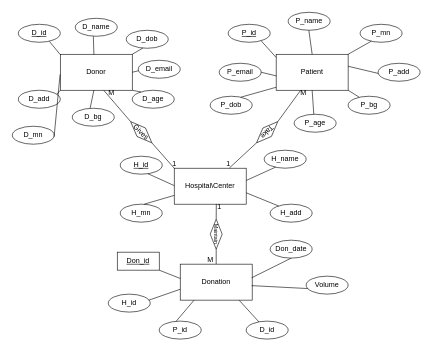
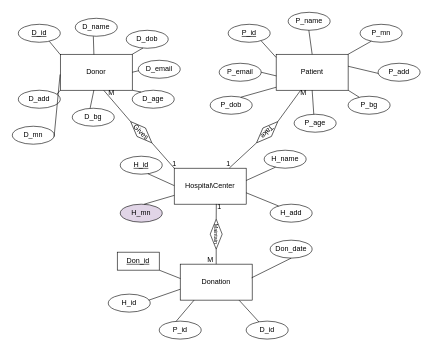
  <mxCell id="0" />
  <mxCell id="1" parent="0" />
  <mxCell id="2" value="Donor" style="rounded=0;whiteSpace=wrap;html=1;" vertex="1" parent="1"><mxGeometry x="100" y="90" width="120" height="60" as="geometry" /></mxCell>
  <mxCell id="3" value="Donation" style="rounded=0;whiteSpace=wrap;html=1;" vertex="1" parent="1"><mxGeometry x="300" y="440" width="120" height="60" as="geometry" /></mxCell>
  <mxCell id="4" value="Hospital\Center" style="rounded=0;whiteSpace=wrap;html=1;" vertex="1" parent="1"><mxGeometry x="290" y="280" width="120" height="60" as="geometry" /></mxCell>
  <mxCell id="5" value="Patient" style="rounded=0;whiteSpace=wrap;html=1;" vertex="1" parent="1"><mxGeometry x="460" y="90" width="120" height="60" as="geometry" /></mxCell>
  <mxCell id="6" value="D_id" style="ellipse;whiteSpace=wrap;html=1;fontStyle=4" vertex="1" parent="1"><mxGeometry x="30" y="40" width="70" height="30" as="geometry" /></mxCell>
  <mxCell id="7" value="D_name" style="ellipse;whiteSpace=wrap;html=1;" vertex="1" parent="1"><mxGeometry x="125" y="30" width="70" height="30" as="geometry" /></mxCell>
  <mxCell id="8" value="D_dob" style="ellipse;whiteSpace=wrap;html=1;" vertex="1" parent="1"><mxGeometry x="210" y="50" width="70" height="30" as="geometry" /></mxCell>
  <mxCell id="9" value="D_mn" style="ellipse;whiteSpace=wrap;html=1;" vertex="1" parent="1"><mxGeometry x="20" y="210" width="70" height="30" as="geometry" /></mxCell>
  <mxCell id="10" value="D_email" style="ellipse;whiteSpace=wrap;html=1;" vertex="1" parent="1"><mxGeometry x="230" y="100" width="70" height="30" as="geometry" /></mxCell>
  <mxCell id="11" value="D_age" style="ellipse;whiteSpace=wrap;html=1;" vertex="1" parent="1"><mxGeometry x="220" y="150" width="70" height="30" as="geometry" /></mxCell>
  <mxCell id="12" value="D_bg" style="ellipse;whiteSpace=wrap;html=1;" vertex="1" parent="1"><mxGeometry x="120" y="180" width="70" height="30" as="geometry" /></mxCell>
  <mxCell id="13" value="D_add" style="ellipse;whiteSpace=wrap;html=1;" vertex="1" parent="1"><mxGeometry x="30" y="150" width="70" height="30" as="geometry" /></mxCell>
  <mxCell id="14" value="&lt;u&gt;P_id&lt;/u&gt;" style="ellipse;whiteSpace=wrap;html=1;" vertex="1" parent="1"><mxGeometry x="380" y="40" width="70" height="30" as="geometry" /></mxCell>
  <mxCell id="15" value="P_name" style="ellipse;whiteSpace=wrap;html=1;" vertex="1" parent="1"><mxGeometry x="480" y="20" width="70" height="30" as="geometry" /></mxCell>
  <mxCell id="16" value="P_mn" style="ellipse;whiteSpace=wrap;html=1;" vertex="1" parent="1"><mxGeometry x="600" y="40" width="70" height="30" as="geometry" /></mxCell>
  <mxCell id="17" value="P_bg" style="ellipse;whiteSpace=wrap;html=1;" vertex="1" parent="1"><mxGeometry x="580" y="160" width="70" height="30" as="geometry" /></mxCell>
  <mxCell id="18" value="P_age" style="ellipse;whiteSpace=wrap;html=1;" vertex="1" parent="1"><mxGeometry x="490" y="190" width="70" height="30" as="geometry" /></mxCell>
  <mxCell id="19" value="P_dob" style="ellipse;whiteSpace=wrap;html=1;" vertex="1" parent="1"><mxGeometry x="350" y="160" width="70" height="30" as="geometry" /></mxCell>
  <mxCell id="20" value="P_email" style="ellipse;whiteSpace=wrap;html=1;" vertex="1" parent="1"><mxGeometry x="365" y="105" width="70" height="30" as="geometry" /></mxCell>
  <mxCell id="21" value="P_add" style="ellipse;whiteSpace=wrap;html=1;" vertex="1" parent="1"><mxGeometry x="630" y="105" width="70" height="30" as="geometry" /></mxCell>
  <mxCell id="22" value="H_name" style="ellipse;whiteSpace=wrap;html=1;" vertex="1" parent="1"><mxGeometry x="440" y="250" width="70" height="30" as="geometry" /></mxCell>
- <mxCell id="23" value="H_mn" style="ellipse;whiteSpace=wrap;html=1;" vertex="1" parent="1"><mxGeometry x="200" y="340" width="70" height="30" as="geometry" /></mxCell>
+ <mxCell id="23" value="H_mn" style="ellipse;whiteSpace=wrap;html=1;fillColor=#e1d5e7;" vertex="1" parent="1"><mxGeometry x="200" y="340" width="70" height="30" as="geometry" /></mxCell>
  <mxCell id="24" value="&lt;u&gt;H_id&lt;/u&gt;" style="ellipse;whiteSpace=wrap;html=1;" vertex="1" parent="1"><mxGeometry x="200" y="260" width="70" height="30" as="geometry" /></mxCell>
  <mxCell id="25" value="H_add" style="ellipse;whiteSpace=wrap;html=1;" vertex="1" parent="1"><mxGeometry x="450" y="340" width="70" height="30" as="geometry" /></mxCell>
  <mxCell id="26" value="Don_date" style="ellipse;whiteSpace=wrap;html=1;" vertex="1" parent="1"><mxGeometry x="450" y="400" width="70" height="30" as="geometry" /></mxCell>
- <mxCell id="27" value="Volume" style="ellipse;whiteSpace=wrap;html=1;" vertex="1" parent="1"><mxGeometry x="510" y="460" width="70" height="30" as="geometry" /></mxCell>
  <mxCell id="28" value="&lt;u&gt;Don_id&lt;/u&gt;" style="whiteSpace=wrap;html=1;rounded=0;" vertex="1" parent="1"><mxGeometry x="195" y="420" width="70" height="30" as="geometry" /></mxCell>
  <mxCell id="29" value="H_id" style="ellipse;whiteSpace=wrap;html=1;" vertex="1" parent="1"><mxGeometry x="180" y="490" width="70" height="30" as="geometry" /></mxCell>
  <mxCell id="30" value="D_id" style="ellipse;whiteSpace=wrap;html=1;" vertex="1" parent="1"><mxGeometry x="410" y="535" width="70" height="30" as="geometry" /></mxCell>
  <mxCell id="31" value="P_id" style="ellipse;whiteSpace=wrap;html=1;" vertex="1" parent="1"><mxGeometry x="265" y="535" width="70" height="30" as="geometry" /></mxCell>
  <mxCell id="32" value="" style="endArrow=none;html=1;rounded=0;entryX=0.5;entryY=1;entryDx=0;entryDy=0;exitX=0.992;exitY=0.38;exitDx=0;exitDy=0;exitPerimeter=0;" edge="1" parent="1" source="3" target="26"><mxGeometry width="50" height="50" relative="1" as="geometry"><mxPoint x="420" y="470" as="sourcePoint" /><mxPoint x="470" y="420" as="targetPoint" /></mxGeometry></mxCell>
  <mxCell id="33" value="" style="endArrow=none;html=1;rounded=0;exitX=1;exitY=1;exitDx=0;exitDy=0;entryX=0.003;entryY=0.4;entryDx=0;entryDy=0;entryPerimeter=0;" edge="1" parent="1" source="28" target="3"><mxGeometry width="50" height="50" relative="1" as="geometry"><mxPoint x="260" y="490" as="sourcePoint" /><mxPoint x="299" y="463" as="targetPoint" /></mxGeometry></mxCell>
  <mxCell id="34" value="" style="endArrow=none;html=1;rounded=0;entryX=0;entryY=0.698;entryDx=0;entryDy=0;entryPerimeter=0;exitX=0.964;exitY=0.338;exitDx=0;exitDy=0;exitPerimeter=0;" edge="1" parent="1" source="29" target="3"><mxGeometry width="50" height="50" relative="1" as="geometry"><mxPoint x="250" y="501" as="sourcePoint" /><mxPoint x="294" y="517" as="targetPoint" /></mxGeometry></mxCell>
  <mxCell id="35" value="" style="endArrow=none;html=1;rounded=0;exitX=0.192;exitY=1.002;exitDx=0;exitDy=0;exitPerimeter=0;entryX=0.405;entryY=0.005;entryDx=0;entryDy=0;entryPerimeter=0;" edge="1" parent="1" source="3" target="31"><mxGeometry width="50" height="50" relative="1" as="geometry"><mxPoint x="276" y="518" as="sourcePoint" /><mxPoint x="310" y="530" as="targetPoint" /></mxGeometry></mxCell>
  <mxCell id="36" value="" style="endArrow=none;html=1;rounded=0;exitX=0.819;exitY=1.004;exitDx=0;exitDy=0;exitPerimeter=0;entryX=0.305;entryY=0.047;entryDx=0;entryDy=0;entryPerimeter=0;" edge="1" parent="1" source="3" target="30"><mxGeometry width="50" height="50" relative="1" as="geometry"><mxPoint x="383" y="520" as="sourcePoint" /><mxPoint x="427" y="537" as="targetPoint" /></mxGeometry></mxCell>
- <mxCell id="37" value="" style="endArrow=none;html=1;rounded=0;exitX=0.992;exitY=0.597;exitDx=0;exitDy=0;entryX=0.038;entryY=0.69;entryDx=0;entryDy=0;entryPerimeter=0;exitPerimeter=0;" edge="1" parent="1" source="3" target="27"><mxGeometry width="50" height="50" relative="1" as="geometry"><mxPoint x="416" y="473" as="sourcePoint" /><mxPoint x="460" y="490" as="targetPoint" /></mxGeometry></mxCell>
  <mxCell id="38" value="" style="endArrow=none;html=1;rounded=0;exitX=0.659;exitY=0.972;exitDx=0;exitDy=0;entryX=0.003;entryY=0.4;entryDx=0;entryDy=0;entryPerimeter=0;exitPerimeter=0;" edge="1" parent="1" source="24"><mxGeometry width="50" height="50" relative="1" as="geometry"><mxPoint x="245" y="290" as="sourcePoint" /><mxPoint x="290" y="309" as="targetPoint" /></mxGeometry></mxCell>
  <mxCell id="39" value="" style="endArrow=none;html=1;rounded=0;exitX=1;exitY=1;exitDx=0;exitDy=0;entryX=0.27;entryY=0.943;entryDx=0;entryDy=0;entryPerimeter=0;" edge="1" parent="1" target="22"><mxGeometry width="50" height="50" relative="1" as="geometry"><mxPoint x="410" y="300.5" as="sourcePoint" /><mxPoint x="455" y="319.5" as="targetPoint" /></mxGeometry></mxCell>
  <mxCell id="40" value="" style="endArrow=none;html=1;rounded=0;exitX=1;exitY=1;exitDx=0;exitDy=0;entryX=0.2;entryY=0.1;entryDx=0;entryDy=0;entryPerimeter=0;" edge="1" parent="1" target="25"><mxGeometry width="50" height="50" relative="1" as="geometry"><mxPoint x="410" y="321" as="sourcePoint" /><mxPoint x="455" y="340" as="targetPoint" /></mxGeometry></mxCell>
  <mxCell id="41" value="" style="endArrow=none;html=1;rounded=0;exitX=0.571;exitY=0;exitDx=0;exitDy=0;entryX=-0.025;entryY=0.756;entryDx=0;entryDy=0;entryPerimeter=0;exitPerimeter=0;" edge="1" parent="1" source="23"><mxGeometry width="50" height="50" relative="1" as="geometry"><mxPoint x="242.97" y="340" as="sourcePoint" /><mxPoint x="290" y="325.36" as="targetPoint" /></mxGeometry></mxCell>
  <mxCell id="42" value="" style="endArrow=none;html=1;rounded=0;exitX=0.43;exitY=1.003;exitDx=0;exitDy=0;entryX=0.467;entryY=0.006;entryDx=0;entryDy=0;entryPerimeter=0;exitPerimeter=0;" edge="1" parent="1" source="7" target="2"><mxGeometry width="50" height="50" relative="1" as="geometry"><mxPoint x="140" y="70" as="sourcePoint" /><mxPoint x="184" y="90" as="targetPoint" /></mxGeometry></mxCell>
  <mxCell id="43" value="" style="endArrow=none;html=1;rounded=0;exitX=0.739;exitY=0.948;exitDx=0;exitDy=0;entryX=0;entryY=0.01;entryDx=0;entryDy=0;entryPerimeter=0;exitPerimeter=0;" edge="1" parent="1" source="6" target="2"><mxGeometry width="50" height="50" relative="1" as="geometry"><mxPoint x="80" y="70" as="sourcePoint" /><mxPoint x="81" y="99" as="targetPoint" /></mxGeometry></mxCell>
  <mxCell id="44" value="" style="endArrow=none;html=1;rounded=0;exitX=0.399;exitY=0.986;exitDx=0;exitDy=0;entryX=1;entryY=0;entryDx=0;entryDy=0;exitPerimeter=0;" edge="1" parent="1" source="8" target="2"><mxGeometry width="50" height="50" relative="1" as="geometry"><mxPoint x="234.5" y="80" as="sourcePoint" /><mxPoint x="235.5" y="109" as="targetPoint" /></mxGeometry></mxCell>
  <mxCell id="45" value="" style="endArrow=none;html=1;rounded=0;exitX=0.996;exitY=0.578;exitDx=0;exitDy=0;entryX=-0.003;entryY=0.561;entryDx=0;entryDy=0;entryPerimeter=0;exitPerimeter=0;" edge="1" parent="1" source="9" target="2"><mxGeometry width="50" height="50" relative="1" as="geometry"><mxPoint x="90" y="106" as="sourcePoint" /><mxPoint x="91" y="135" as="targetPoint" /></mxGeometry></mxCell>
  <mxCell id="46" value="" style="endArrow=none;html=1;rounded=0;exitX=1;exitY=0.5;exitDx=0;exitDy=0;entryX=0.005;entryY=0.583;entryDx=0;entryDy=0;entryPerimeter=0;" edge="1" parent="1" source="2" target="10"><mxGeometry width="50" height="50" relative="1" as="geometry"><mxPoint x="229.5" y="106" as="sourcePoint" /><mxPoint x="230.5" y="135" as="targetPoint" /></mxGeometry></mxCell>
  <mxCell id="47" value="" style="endArrow=none;html=1;rounded=0;exitX=0.433;exitY=1.033;exitDx=0;exitDy=0;entryX=0.209;entryY=0.097;entryDx=0;entryDy=0;entryPerimeter=0;exitPerimeter=0;" edge="1" parent="1" target="11"><mxGeometry width="50" height="50" relative="1" as="geometry"><mxPoint x="220" y="150" as="sourcePoint" /><mxPoint x="221" y="179" as="targetPoint" /></mxGeometry></mxCell>
  <mxCell id="48" value="" style="endArrow=none;html=1;rounded=0;exitX=0.433;exitY=1.033;exitDx=0;exitDy=0;entryX=0.921;entryY=0.218;entryDx=0;entryDy=0;entryPerimeter=0;exitPerimeter=0;" edge="1" parent="1" target="13"><mxGeometry width="50" height="50" relative="1" as="geometry"><mxPoint x="100" y="150" as="sourcePoint" /><mxPoint x="101" y="179" as="targetPoint" /></mxGeometry></mxCell>
  <mxCell id="49" value="" style="endArrow=none;html=1;rounded=0;exitX=0.467;exitY=0.996;exitDx=0;exitDy=0;entryX=0.425;entryY=-0.001;entryDx=0;entryDy=0;entryPerimeter=0;exitPerimeter=0;" edge="1" parent="1" source="2" target="12"><mxGeometry width="50" height="50" relative="1" as="geometry"><mxPoint x="154.5" y="150" as="sourcePoint" /><mxPoint x="155.5" y="179" as="targetPoint" /></mxGeometry></mxCell>
  <mxCell id="50" value="" style="endArrow=none;html=1;rounded=0;exitX=0.43;exitY=1.003;exitDx=0;exitDy=0;entryX=0.5;entryY=0;entryDx=0;entryDy=0;exitPerimeter=0;" edge="1" parent="1" target="5"><mxGeometry width="50" height="50" relative="1" as="geometry"><mxPoint x="514.5" y="50" as="sourcePoint" /><mxPoint x="515.5" y="80" as="targetPoint" /></mxGeometry></mxCell>
  <mxCell id="51" value="" style="endArrow=none;html=1;rounded=0;exitX=0.43;exitY=1.003;exitDx=0;exitDy=0;entryX=0.73;entryY=0.053;entryDx=0;entryDy=0;exitPerimeter=0;entryPerimeter=0;" edge="1" parent="1" target="19"><mxGeometry width="50" height="50" relative="1" as="geometry"><mxPoint x="460" y="145" as="sourcePoint" /><mxPoint x="465.5" y="185" as="targetPoint" /></mxGeometry></mxCell>
  <mxCell id="52" value="" style="endArrow=none;html=1;rounded=0;exitX=0.265;exitY=0.942;exitDx=0;exitDy=0;exitPerimeter=0;" edge="1" parent="1" source="16"><mxGeometry width="50" height="50" relative="1" as="geometry"><mxPoint x="620" y="65" as="sourcePoint" /><mxPoint x="580" y="90" as="targetPoint" /></mxGeometry></mxCell>
  <mxCell id="53" value="" style="endArrow=none;html=1;rounded=0;exitX=0.786;exitY=0.921;exitDx=0;exitDy=0;entryX=-0.001;entryY=0.087;entryDx=0;entryDy=0;exitPerimeter=0;entryPerimeter=0;" edge="1" parent="1" source="14" target="5"><mxGeometry width="50" height="50" relative="1" as="geometry"><mxPoint x="432.25" y="70" as="sourcePoint" /><mxPoint x="437.75" y="110" as="targetPoint" /></mxGeometry></mxCell>
  <mxCell id="54" value="" style="endArrow=none;html=1;rounded=0;exitX=0.43;exitY=1.003;exitDx=0;exitDy=0;entryX=0.002;entryY=0.601;entryDx=0;entryDy=0;exitPerimeter=0;entryPerimeter=0;" edge="1" parent="1" target="5"><mxGeometry width="50" height="50" relative="1" as="geometry"><mxPoint x="435" y="120" as="sourcePoint" /><mxPoint x="440.5" y="160" as="targetPoint" /></mxGeometry></mxCell>
  <mxCell id="55" value="" style="endArrow=none;html=1;rounded=0;exitX=0.43;exitY=1.003;exitDx=0;exitDy=0;entryX=0.004;entryY=0.564;entryDx=0;entryDy=0;exitPerimeter=0;entryPerimeter=0;" edge="1" parent="1" target="21"><mxGeometry width="50" height="50" relative="1" as="geometry"><mxPoint x="580" y="110" as="sourcePoint" /><mxPoint x="585.5" y="150" as="targetPoint" /></mxGeometry></mxCell>
  <mxCell id="56" value="" style="endArrow=none;html=1;rounded=0;exitX=0.5;exitY=1;exitDx=0;exitDy=0;entryX=0.5;entryY=0;entryDx=0;entryDy=0;" edge="1" parent="1" source="5"><mxGeometry width="50" height="50" relative="1" as="geometry"><mxPoint x="517.25" y="150" as="sourcePoint" /><mxPoint x="522.75" y="190" as="targetPoint" /></mxGeometry></mxCell>
  <mxCell id="57" value="" style="endArrow=none;html=1;rounded=0;exitX=0.43;exitY=1.003;exitDx=0;exitDy=0;entryX=0.263;entryY=0.051;entryDx=0;entryDy=0;exitPerimeter=0;entryPerimeter=0;" edge="1" parent="1" target="17"><mxGeometry width="50" height="50" relative="1" as="geometry"><mxPoint x="580" y="150" as="sourcePoint" /><mxPoint x="628" y="165" as="targetPoint" /></mxGeometry></mxCell>
  <mxCell id="58" value="" style="endArrow=none;html=1;rounded=0;entryX=1;entryY=0.5;entryDx=0;entryDy=0;" edge="1" parent="1" target="59"><mxGeometry width="50" height="50" relative="1" as="geometry"><mxPoint x="290" y="280" as="sourcePoint" /><mxPoint x="270" y="250" as="targetPoint" /></mxGeometry></mxCell>
  <mxCell id="59" value="Gives" style="rhombus;whiteSpace=wrap;html=1;rotation=45;" vertex="1" parent="1"><mxGeometry x="210" y="210" width="50" height="20" as="geometry" /></mxCell>
  <mxCell id="60" value="" style="endArrow=none;html=1;rounded=0;entryX=0.605;entryY=1.004;entryDx=0;entryDy=0;entryPerimeter=0;exitX=0;exitY=0.5;exitDx=0;exitDy=0;" edge="1" parent="1" source="59" target="2"><mxGeometry width="50" height="50" relative="1" as="geometry"><mxPoint x="215" y="200.99" as="sourcePoint" /><mxPoint x="172" y="149.01" as="targetPoint" /></mxGeometry></mxCell>
  <mxCell id="61" value="Take" style="rhombus;whiteSpace=wrap;html=1;rotation=-225;" vertex="1" parent="1"><mxGeometry x="419.999" y="209.999" width="50" height="20" as="geometry" /></mxCell>
  <mxCell id="62" value="" style="endArrow=none;html=1;rounded=0;entryX=0.339;entryY=1.004;entryDx=0;entryDy=0;entryPerimeter=0;exitX=0;exitY=0.5;exitDx=0;exitDy=0;" edge="1" parent="1" source="61" target="5"><mxGeometry width="50" height="50" relative="1" as="geometry"><mxPoint x="523" y="201.98" as="sourcePoint" /><mxPoint x="480" y="150" as="targetPoint" /></mxGeometry></mxCell>
  <mxCell id="63" value="" style="endArrow=none;html=1;rounded=0;exitX=0.767;exitY=-0.007;exitDx=0;exitDy=0;exitPerimeter=0;entryX=1;entryY=0.5;entryDx=0;entryDy=0;" edge="1" parent="1" source="4" target="61"><mxGeometry width="50" height="50" relative="1" as="geometry"><mxPoint x="478" y="290.99" as="sourcePoint" /><mxPoint x="430" y="240" as="targetPoint" /></mxGeometry></mxCell>
  <mxCell id="64" value="&lt;font style=&quot;font-size: 9px;&quot;&gt;Maintain&lt;/font&gt;" style="rhombus;whiteSpace=wrap;html=1;rotation=90;" vertex="1" parent="1"><mxGeometry x="334.999" y="379.999" width="50" height="20" as="geometry" /></mxCell>
  <mxCell id="65" value="" style="endArrow=none;html=1;rounded=0;exitX=0;exitY=0.5;exitDx=0;exitDy=0;entryX=0.585;entryY=0.993;entryDx=0;entryDy=0;entryPerimeter=0;" edge="1" parent="1" source="64" target="4"><mxGeometry width="50" height="50" relative="1" as="geometry"><mxPoint x="323" y="382" as="sourcePoint" /><mxPoint x="365" y="340" as="targetPoint" /></mxGeometry></mxCell>
  <mxCell id="66" value="" style="endArrow=none;html=1;rounded=0;exitX=0.5;exitY=0;exitDx=0;exitDy=0;entryX=1;entryY=0.5;entryDx=0;entryDy=0;" edge="1" parent="1" source="3" target="64"><mxGeometry width="50" height="50" relative="1" as="geometry"><mxPoint x="372.5" y="440" as="sourcePoint" /><mxPoint x="377.5" y="415" as="targetPoint" /></mxGeometry></mxCell>
  <mxCell id="67" value="M" style="text;html=1;align=center;verticalAlign=middle;resizable=0;points=[];autosize=1;strokeColor=none;fillColor=none;" vertex="1" parent="1"><mxGeometry x="170" y="140" width="30" height="30" as="geometry" /></mxCell>
  <mxCell id="68" value="1" style="text;html=1;align=center;verticalAlign=middle;resizable=0;points=[];autosize=1;strokeColor=none;fillColor=none;" vertex="1" parent="1"><mxGeometry x="275" y="258" width="30" height="30" as="geometry" /></mxCell>
  <mxCell id="69" value="1" style="text;html=1;align=center;verticalAlign=middle;resizable=0;points=[];autosize=1;strokeColor=none;fillColor=none;" vertex="1" parent="1"><mxGeometry x="365" y="258" width="30" height="30" as="geometry" /></mxCell>
  <mxCell id="70" value="M" style="text;html=1;align=center;verticalAlign=middle;resizable=0;points=[];autosize=1;strokeColor=none;fillColor=none;" vertex="1" parent="1"><mxGeometry x="490" y="140" width="30" height="30" as="geometry" /></mxCell>
  <mxCell id="71" value="M" style="text;html=1;align=center;verticalAlign=middle;resizable=0;points=[];autosize=1;strokeColor=none;fillColor=none;" vertex="1" parent="1"><mxGeometry x="335" y="418" width="30" height="30" as="geometry" /></mxCell>
  <mxCell id="72" value="1" style="text;html=1;align=center;verticalAlign=middle;resizable=0;points=[];autosize=1;strokeColor=none;fillColor=none;" vertex="1" parent="1"><mxGeometry x="350" y="330" width="30" height="30" as="geometry" /></mxCell>
